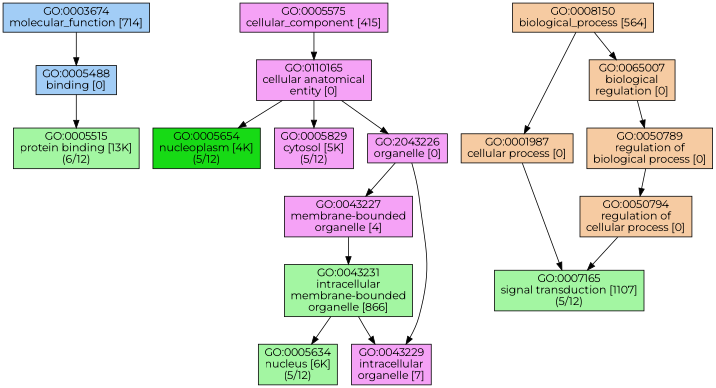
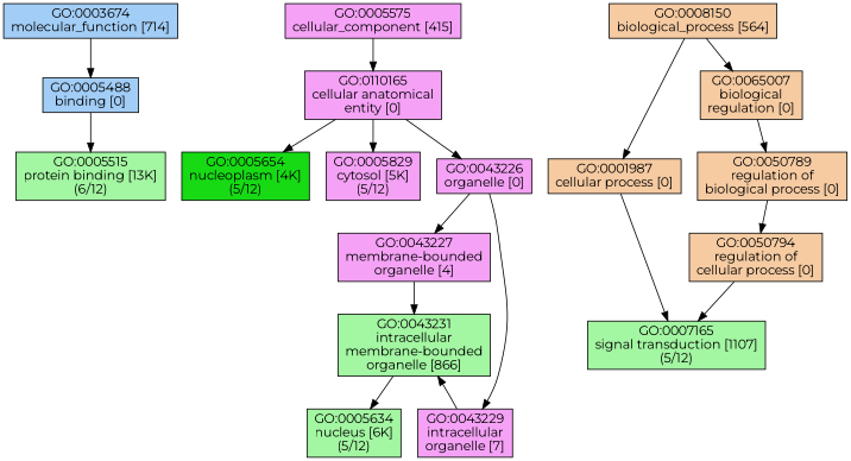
  digraph {
    fontname=Montserrat
    node [fillcolor="#F5A2F6" fontname=Montserrat shape=box style=filled]
    edge [fontname=Montserrat]
    n1 [fillcolor="#A2CDF6" label="GO:0003674\nmolecular_function [714]"]
    n2 [fillcolor="#A2CDF6" label="GO:0005488\nbinding [0]"]
    n3 [fillcolor="#A3F6A2" label="GO:0005515\nprotein binding [13K]\n(6/12)"]
    n4 [label="GO:0005575\ncellular_component [415]"]
    n5 [label="GO:0110165\ncellular anatomical\nentity [0]"]
    n6 [fillcolor="#17DA15" label="GO:0005654\nnucleoplasm [4K]\n(5/12)"]
    n7 [label="GO:0005829\ncytosol [5K]\n(5/12)"]
-   n8 [label="GO:2043226\norganelle [0]"]
+   n8 [label="GO:0043226\norganelle [0]"]
    n9 [fillcolor="#A3F6A2" label="GO:0005634\nnucleus [6K]\n(5/12)"]
    n10 [fillcolor="#A3F6A2" label="GO:0007165\nsignal transduction [1107]\n(5/12)"]
    n11 [fillcolor="#F6CBA2" label="GO:0008150\nbiological_process [564]"]
    n12 [fillcolor="#F6CBA2" label="GO:0001987\ncellular process [0]"]
    n13 [fillcolor="#F6CBA2" label="GO:0065007\nbiological\nregulation [0]"]
    n14 [fillcolor="#F6CBA2" label="GO:0050789\nregulation of\nbiological process [0]"]
    n15 [label="GO:0043227\nmembrane-bounded\norganelle [4]"]
    n16 [label="GO:0043229\nintracellular\norganelle [7]"]
    n17 [fillcolor="#A3F6A2" label="GO:0043231\nintracellular\nmembrane-bounded\norganelle [866]"]
    n18 [fillcolor="#F6CBA2" label="GO:0050794\nregulation of\ncellular process [0]"]
    n1 -> n2
    n2 -> n3
    n4 -> n5
    n5 -> n6
    n5 -> n7
    n5 -> n8
    n8 -> n15
    n8 -> n16
    n11 -> n12
    n11 -> n13
    n12 -> n10
    n13 -> n14
    n14 -> n18
    n15 -> n17
-   n17 -> n16
+   n16 -> n17
    n17 -> n9
    n18 -> n10
  }
